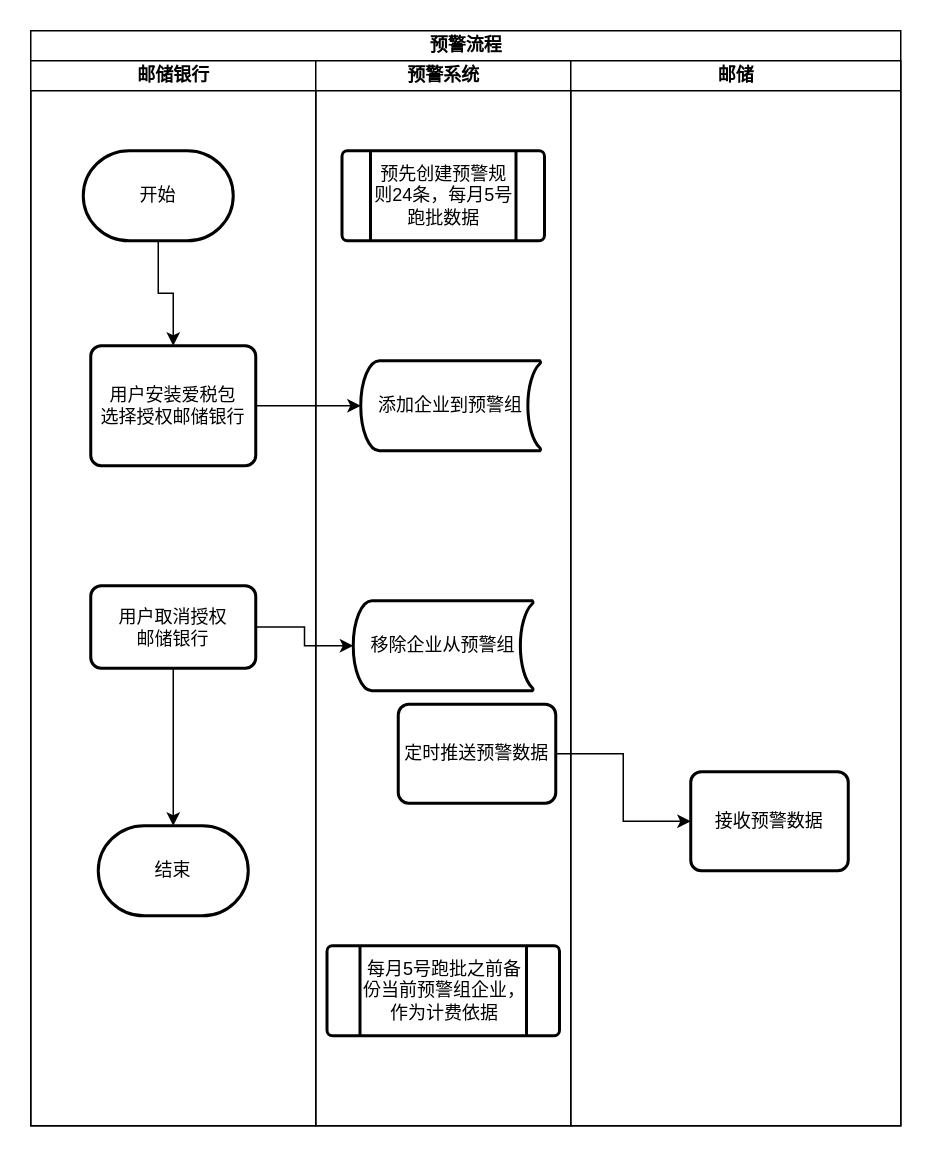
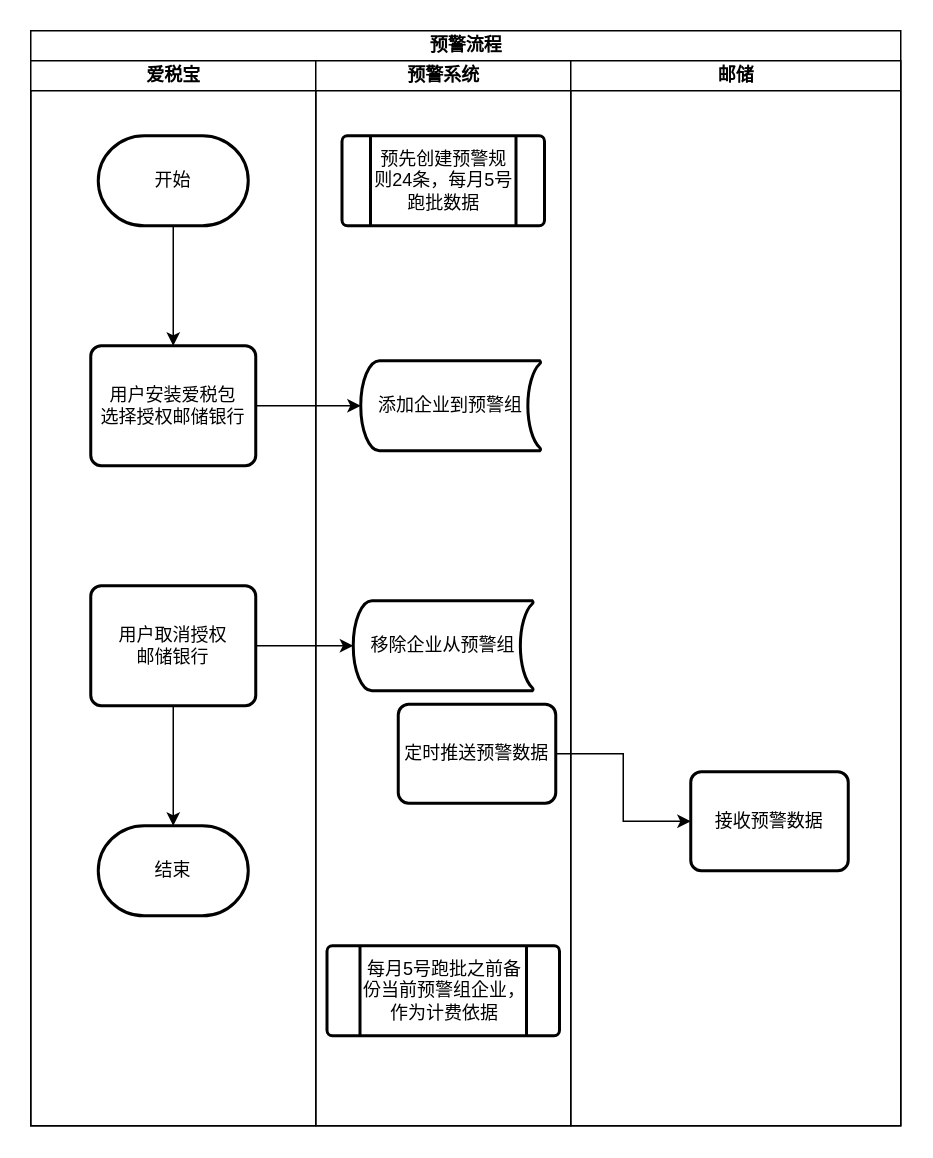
  <mxCell id="0" />
  <mxCell id="1" parent="0" />
  <mxCell id="2" value="预警流程" style="swimlane;html=1;childLayout=stackLayout;resizeParent=1;resizeParentMax=0;startSize=20;" vertex="1" parent="1"><mxGeometry x="20" y="20" width="580" height="730" as="geometry" /></mxCell>
- <mxCell id="3" value="邮储银行" style="swimlane;html=1;startSize=20;" vertex="1" parent="2"><mxGeometry y="20" width="190" height="710" as="geometry" /></mxCell>
+ <mxCell id="3" value="爱税宝" style="swimlane;html=1;startSize=20;" vertex="1" parent="2"><mxGeometry y="20" width="190" height="710" as="geometry" /></mxCell>
  <mxCell id="4" value="" style="edgeStyle=orthogonalEdgeStyle;rounded=0;orthogonalLoop=1;jettySize=auto;html=1;" edge="1" parent="3" source="5" target="6"><mxGeometry relative="1" as="geometry" /></mxCell>
- <mxCell id="5" value="开始" style="strokeWidth=2;html=1;shape=mxgraph.flowchart.terminator;whiteSpace=wrap;" vertex="1" parent="3"><mxGeometry x="35" y="60" width="100" height="60" as="geometry" /></mxCell>
+ <mxCell id="5" value="开始" style="strokeWidth=2;html=1;shape=mxgraph.flowchart.terminator;whiteSpace=wrap;" vertex="1" parent="3"><mxGeometry x="45" y="50" width="100" height="60" as="geometry" /></mxCell>
  <mxCell id="6" value="用户安装爱税包&lt;br&gt;选择授权邮储银行" style="rounded=1;whiteSpace=wrap;html=1;absoluteArcSize=1;arcSize=14;strokeWidth=2;" vertex="1" parent="3"><mxGeometry x="40" y="190" width="110" height="80" as="geometry" /></mxCell>
  <mxCell id="7" value="" style="edgeStyle=orthogonalEdgeStyle;rounded=0;orthogonalLoop=1;jettySize=auto;html=1;" edge="1" parent="3" source="8" target="9"><mxGeometry relative="1" as="geometry" /></mxCell>
- <mxCell id="8" value="用户取消授权&lt;br&gt;邮储银行" style="rounded=1;whiteSpace=wrap;html=1;absoluteArcSize=1;arcSize=14;strokeWidth=2;" vertex="1" parent="3"><mxGeometry x="40" y="350" width="110" height="55" as="geometry" /></mxCell>
+ <mxCell id="8" value="用户取消授权&lt;br&gt;邮储银行" style="rounded=1;whiteSpace=wrap;html=1;absoluteArcSize=1;arcSize=14;strokeWidth=2;" vertex="1" parent="3"><mxGeometry x="40" y="350" width="110" height="80" as="geometry" /></mxCell>
  <mxCell id="9" value="结束" style="strokeWidth=2;html=1;shape=mxgraph.flowchart.terminator;whiteSpace=wrap;" vertex="1" parent="3"><mxGeometry x="45" y="510" width="100" height="60" as="geometry" /></mxCell>
  <mxCell id="10" value="预警系统" style="swimlane;html=1;startSize=20;" vertex="1" parent="2"><mxGeometry x="190" y="20" width="170" height="710" as="geometry" /></mxCell>
- <mxCell id="11" value="预先创建预警规则24条，每月5号跑批数据" style="verticalLabelPosition=middle;verticalAlign=middle;html=1;strokeWidth=2;shape=process;whiteSpace=wrap;rounded=1;size=0.14;arcSize=6;horizontal=1;labelPosition=center;align=center;" vertex="1" parent="10"><mxGeometry x="17.5" y="60" width="135" height="60" as="geometry" /></mxCell>
+ <mxCell id="11" value="预先创建预警规则24条，每月5号跑批数据" style="verticalLabelPosition=middle;verticalAlign=middle;html=1;strokeWidth=2;shape=process;whiteSpace=wrap;rounded=1;size=0.14;arcSize=6;horizontal=1;labelPosition=center;align=center;" vertex="1" parent="10"><mxGeometry x="17.5" y="50" width="135" height="60" as="geometry" /></mxCell>
  <mxCell id="12" value="添加企业到预警组" style="strokeWidth=2;html=1;shape=mxgraph.flowchart.stored_data;whiteSpace=wrap;" vertex="1" parent="10"><mxGeometry x="30" y="200" width="120" height="60" as="geometry" /></mxCell>
  <mxCell id="13" value="移除企业从预警组" style="strokeWidth=2;html=1;shape=mxgraph.flowchart.stored_data;whiteSpace=wrap;" vertex="1" parent="10"><mxGeometry x="25" y="360" width="120" height="60" as="geometry" /></mxCell>
  <mxCell id="14" value="定时推送预警数据" style="rounded=1;whiteSpace=wrap;html=1;absoluteArcSize=1;arcSize=14;strokeWidth=2;" vertex="1" parent="10"><mxGeometry x="55" y="429" width="105" height="66" as="geometry" /></mxCell>
  <mxCell id="15" value="每月5号跑批之前备份当前预警组企业，作为计费依据" style="verticalLabelPosition=middle;verticalAlign=middle;html=1;strokeWidth=2;shape=process;whiteSpace=wrap;rounded=1;size=0.14;arcSize=6;horizontal=1;labelPosition=center;align=center;" vertex="1" parent="10"><mxGeometry x="7.5" y="590" width="155" height="60" as="geometry" /></mxCell>
  <mxCell id="16" value="邮储" style="swimlane;html=1;startSize=20;" vertex="1" parent="2"><mxGeometry x="360" y="20" width="220" height="710" as="geometry" /></mxCell>
  <mxCell id="17" value="接收预警数据" style="rounded=1;whiteSpace=wrap;html=1;absoluteArcSize=1;arcSize=14;strokeWidth=2;" vertex="1" parent="16"><mxGeometry x="80" y="474" width="105" height="66" as="geometry" /></mxCell>
  <mxCell id="18" value="" style="edgeStyle=orthogonalEdgeStyle;rounded=0;orthogonalLoop=1;jettySize=auto;html=1;" edge="1" parent="2" source="6" target="12"><mxGeometry relative="1" as="geometry" /></mxCell>
  <mxCell id="19" value="" style="edgeStyle=orthogonalEdgeStyle;rounded=0;orthogonalLoop=1;jettySize=auto;html=1;" edge="1" parent="2" source="8" target="13"><mxGeometry relative="1" as="geometry" /></mxCell>
  <mxCell id="20" style="edgeStyle=orthogonalEdgeStyle;rounded=0;orthogonalLoop=1;jettySize=auto;html=1;entryX=0;entryY=0.5;entryDx=0;entryDy=0;" edge="1" parent="2" source="14" target="17"><mxGeometry relative="1" as="geometry" /></mxCell>
